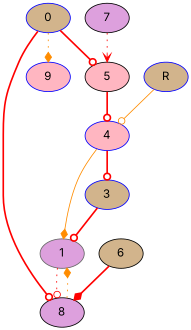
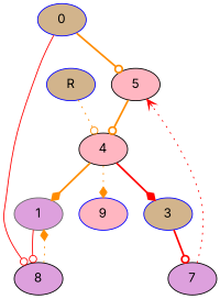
  digraph {
    fontname=Inter
    node [color=black fillcolor=tan fontname=Inter style=filled]
    edge [arrowhead=odot color=red fontname=Inter style=bold]
    1 [color=gray40 fillcolor=plum]
    8 [fillcolor=plum]
    n3 [color=blue label=0]
    5 [fillcolor=lightpink]
    9 [color=blue fillcolor=lightpink]
-   4 [color=blue fillcolor=lightpink]
+   4 [fillcolor=lightpink]
    3 [color=blue]
    7 [fillcolor=plum]
-   6
    R [color=blue]
-   1 -> 8 [style=dotted]
+   1 -> 8 [style=solid]
    8 -> 1 [arrowhead=diamond color=darkorange style=dotted]
-   n3 -> 8
-   n3 -> 5
-   n3 -> 9 [arrowhead=diamond color=darkorange style=dotted]
-   5 -> 4
-   4 -> 1 [arrowhead=diamond color=darkorange style=solid]
-   4 -> 3
-   3 -> 1
+   n3 -> 8 [style=solid]
+   n3 -> 5 [color=darkorange]
+   4 -> 9 [arrowhead=diamond color=darkorange style=dotted]
+   5 -> 4 [color=darkorange]
+   4 -> 1 [arrowhead=diamond color=darkorange]
+   4 -> 3 [arrowhead=diamond]
+   3 -> 7
    7 -> 5 [arrowhead=vee style=dotted]
-   6 -> 8 [arrowhead=diamond]
-   R -> 4 [color=darkorange style=solid]
+   R -> 4 [color=darkorange style=dotted]
  }
